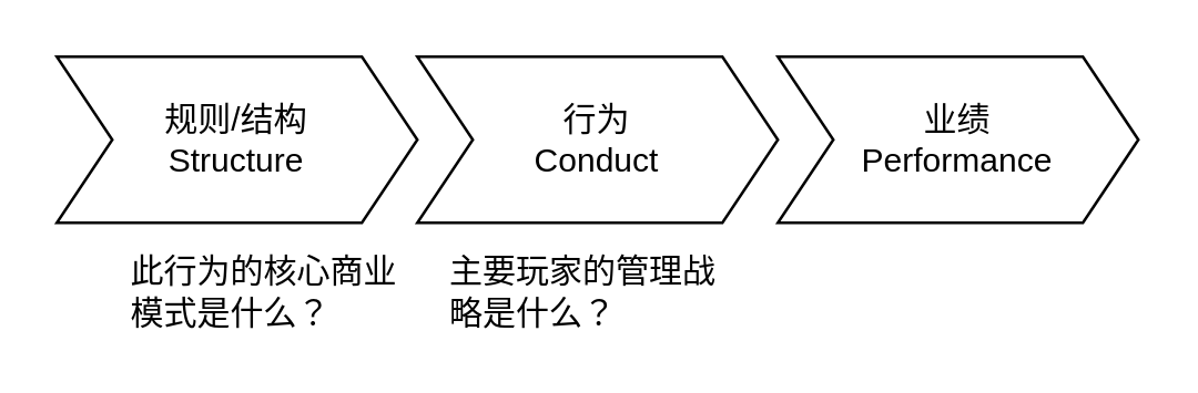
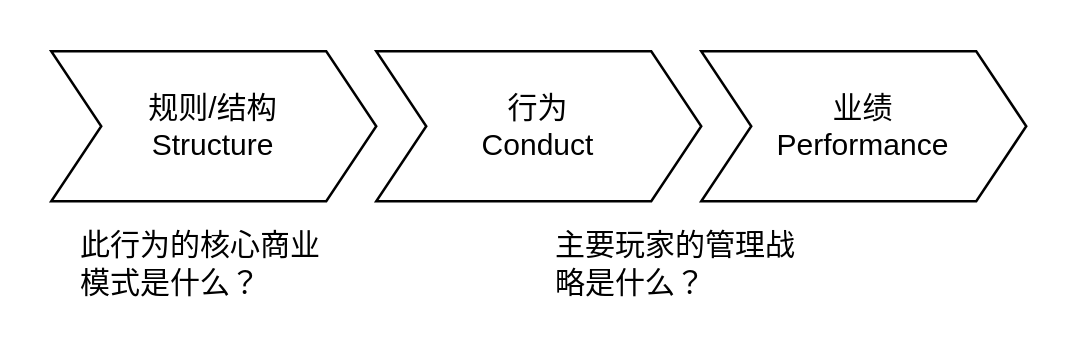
  <mxCell id="0" />
  <mxCell id="1" parent="0" />
  <mxCell id="2" value="规则/结构&lt;br&gt;Structure" style="shape=step;perimeter=stepPerimeter;whiteSpace=wrap;html=1;fixedSize=1;" vertex="1" parent="1"><mxGeometry x="20" y="20" width="130" height="60" as="geometry" /></mxCell>
  <mxCell id="3" value="行为&lt;br&gt;Conduct" style="shape=step;perimeter=stepPerimeter;whiteSpace=wrap;html=1;fixedSize=1;" vertex="1" parent="1"><mxGeometry x="150" y="20" width="130" height="60" as="geometry" /></mxCell>
  <mxCell id="4" value="业绩&lt;br&gt;Performance" style="shape=step;perimeter=stepPerimeter;whiteSpace=wrap;html=1;fixedSize=1;" vertex="1" parent="1"><mxGeometry x="280" y="20" width="130" height="60" as="geometry" /></mxCell>
- <mxCell id="5" value="此行为的核心商业模式是什么？" style="text;html=1;strokeColor=none;fillColor=none;align=left;verticalAlign=middle;whiteSpace=wrap;rounded=0;" vertex="1" parent="1"><mxGeometry x="45" y="90" width="100" height="30" as="geometry" /></mxCell>
- <mxCell id="6" value="主要玩家的管理战略是什么？" style="text;html=1;strokeColor=none;fillColor=none;align=left;verticalAlign=middle;whiteSpace=wrap;rounded=0;" vertex="1" parent="1"><mxGeometry x="160" y="90" width="100" height="30" as="geometry" /></mxCell>
+ <mxCell id="5" value="此行为的核心商业模式是什么？" style="text;html=1;strokeColor=none;fillColor=none;align=left;verticalAlign=middle;whiteSpace=wrap;rounded=0;" vertex="1" parent="1"><mxGeometry x="30" y="90" width="100" height="30" as="geometry" /></mxCell>
+ <mxCell id="6" value="主要玩家的管理战略是什么？" style="text;html=1;strokeColor=none;fillColor=none;align=left;verticalAlign=middle;whiteSpace=wrap;rounded=0;" vertex="1" parent="1"><mxGeometry x="220" y="90" width="100" height="30" as="geometry" /></mxCell>
